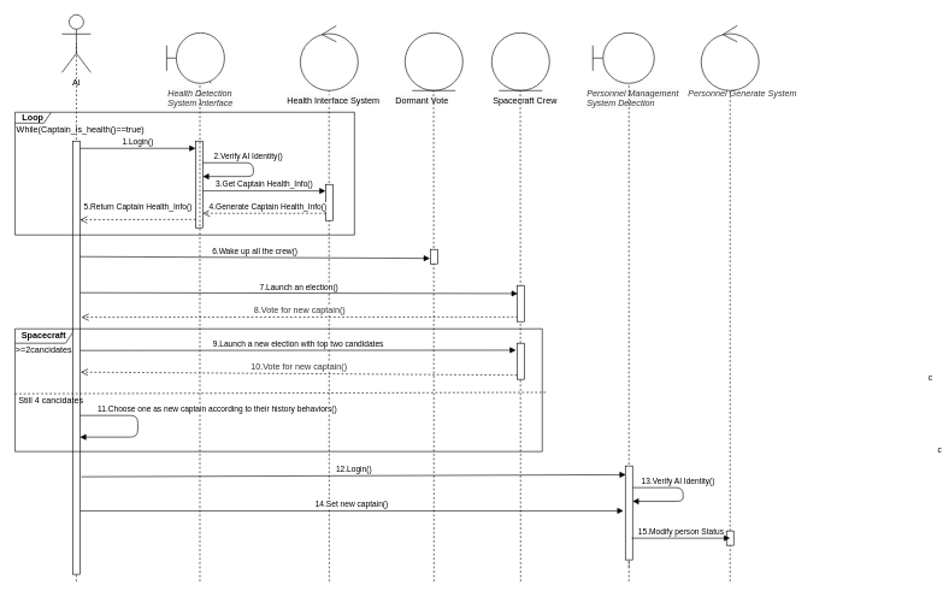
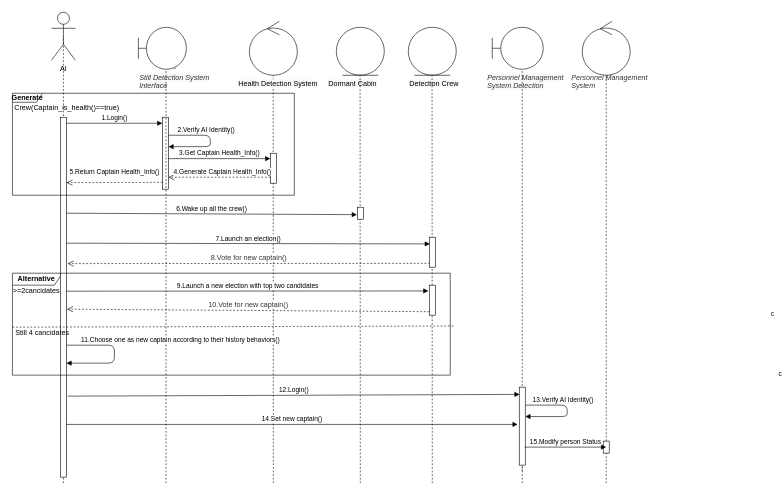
  <mxCell id="0" />
  <mxCell id="1" parent="0" />
  <mxCell id="2" value="AI" style="shape=umlActor;verticalLabelPosition=bottom;verticalAlign=top;html=1;outlineConnect=0;" vertex="1" parent="1"><mxGeometry x="85" y="20" width="40" height="80" as="geometry" /></mxCell>
  <mxCell id="3" value="" style="endArrow=none;dashed=1;html=1;entryX=0.5;entryY=0.5;entryDx=0;entryDy=0;entryPerimeter=0;" edge="1" parent="1" target="2"><mxGeometry width="50" height="50" relative="1" as="geometry"><mxPoint x="105" y="805" as="sourcePoint" /><mxPoint x="140" y="155" as="targetPoint" /><Array as="points"><mxPoint x="105" y="345" /></Array></mxGeometry></mxCell>
  <mxCell id="4" value="" style="html=1;points=[];perimeter=orthogonalPerimeter;" vertex="1" parent="1"><mxGeometry x="100" y="195" width="10" height="600" as="geometry" /></mxCell>
- <mxCell id="5" value="&lt;b&gt;Loop&lt;/b&gt;" style="shape=umlFrame;whiteSpace=wrap;html=1;width=50;height=15;" vertex="1" parent="1"><mxGeometry x="20" y="155" width="470" height="170" as="geometry" /></mxCell>
+ <mxCell id="5" value="&lt;b&gt;Generate&lt;/b&gt;" style="shape=umlFrame;whiteSpace=wrap;html=1;width=50;height=15;" vertex="1" parent="1"><mxGeometry x="20" y="155" width="470" height="170" as="geometry" /></mxCell>
  <mxCell id="6" value="" style="endArrow=none;dashed=1;html=1;startArrow=none;" edge="1" parent="1" source="19"><mxGeometry width="50" height="50" relative="1" as="geometry"><mxPoint x="274.76" y="455" as="sourcePoint" /><mxPoint x="275" y="55" as="targetPoint" /></mxGeometry></mxCell>
  <mxCell id="7" value="" style="html=1;points=[];perimeter=orthogonalPerimeter;" vertex="1" parent="1"><mxGeometry x="270" y="195" width="10" height="120" as="geometry" /></mxCell>
  <mxCell id="8" value="1.Login()" style="html=1;verticalAlign=bottom;endArrow=block;" edge="1" parent="1" target="7"><mxGeometry width="80" relative="1" as="geometry"><mxPoint x="110" y="205" as="sourcePoint" /><mxPoint x="190" y="205" as="targetPoint" /></mxGeometry></mxCell>
  <mxCell id="9" value="2.Verify AI Identity()" style="html=1;verticalAlign=bottom;endArrow=block;" edge="1" parent="1" target="7"><mxGeometry x="-0.209" width="80" relative="1" as="geometry"><mxPoint x="280" y="225" as="sourcePoint" /><mxPoint x="360" y="205" as="targetPoint" /><Array as="points"><mxPoint x="350" y="225" /><mxPoint x="350" y="244" /></Array><mxPoint as="offset" /></mxGeometry></mxCell>
  <mxCell id="10" value="" style="ellipse;shape=umlControl;whiteSpace=wrap;html=1;" vertex="1" parent="1"><mxGeometry x="415" y="35" width="80" height="90" as="geometry" /></mxCell>
  <mxCell id="11" value="" style="endArrow=none;dashed=1;html=1;" edge="1" parent="1"><mxGeometry width="50" height="50" relative="1" as="geometry"><mxPoint x="455" y="805" as="sourcePoint" /><mxPoint x="454.76" y="125" as="targetPoint" /></mxGeometry></mxCell>
  <mxCell id="12" value="" style="html=1;points=[];perimeter=orthogonalPerimeter;" vertex="1" parent="1"><mxGeometry x="450" y="255" width="10" height="50" as="geometry" /></mxCell>
  <mxCell id="13" value="3.Get Captain Health_Info()" style="html=1;verticalAlign=bottom;endArrow=block;" edge="1" parent="1"><mxGeometry width="80" relative="1" as="geometry"><mxPoint x="280" y="264" as="sourcePoint" /><mxPoint x="450" y="264" as="targetPoint" /></mxGeometry></mxCell>
  <mxCell id="14" value="4.Generate Captain Health_Info()" style="html=1;verticalAlign=bottom;endArrow=open;dashed=1;endSize=8;" edge="1" parent="1"><mxGeometry x="-0.059" relative="1" as="geometry"><mxPoint x="450" y="295" as="sourcePoint" /><mxPoint x="280" y="295" as="targetPoint" /><mxPoint as="offset" /></mxGeometry></mxCell>
  <mxCell id="15" value="5.Return Captain Health_Info()" style="html=1;verticalAlign=bottom;endArrow=open;dashed=1;endSize=8;exitX=0.033;exitY=0.904;exitDx=0;exitDy=0;exitPerimeter=0;" edge="1" parent="1" source="7"><mxGeometry x="0.002" y="-9" relative="1" as="geometry"><mxPoint x="230" y="305" as="sourcePoint" /><mxPoint x="110" y="304" as="targetPoint" /><mxPoint as="offset" /></mxGeometry></mxCell>
- <mxCell id="16" value="&lt;b&gt;Spacecraft&lt;/b&gt;" style="shape=umlFrame;whiteSpace=wrap;html=1;width=80;height=20;" vertex="1" parent="1"><mxGeometry x="20" y="455" width="730" height="170" as="geometry" /></mxCell>
+ <mxCell id="16" value="&lt;b&gt;Alternative&lt;/b&gt;" style="shape=umlFrame;whiteSpace=wrap;html=1;width=80;height=20;" vertex="1" parent="1"><mxGeometry x="20" y="455" width="730" height="170" as="geometry" /></mxCell>
  <mxCell id="17" value="" style="ellipse;shape=umlEntity;whiteSpace=wrap;html=1;" vertex="1" parent="1"><mxGeometry x="560" y="45" width="80" height="80" as="geometry" /></mxCell>
  <mxCell id="18" value="" style="shape=umlBoundary;whiteSpace=wrap;html=1;" vertex="1" parent="1"><mxGeometry x="230" y="45" width="80" height="70" as="geometry" /></mxCell>
- <mxCell id="19" value="&lt;span style=&quot;color: rgb(51 , 51 , 51) ; font-family: &amp;#34;helvetica&amp;#34; ; font-size: 12px ; font-style: italic ; font-weight: 400 ; letter-spacing: normal ; text-align: center ; text-indent: 0px ; text-transform: none ; word-spacing: 0px ; background-color: rgb(248 , 249 , 250) ; display: inline ; float: none&quot;&gt;Health Detection System Interface&lt;/span&gt;" style="text;whiteSpace=wrap;html=1;" vertex="1" parent="1"><mxGeometry x="230" y="115" width="130" height="30" as="geometry" /></mxCell>
+ <mxCell id="19" value="&lt;span style=&quot;color: rgb(51 , 51 , 51) ; font-family: &amp;#34;helvetica&amp;#34; ; font-size: 12px ; font-style: italic ; font-weight: 400 ; letter-spacing: normal ; text-align: center ; text-indent: 0px ; text-transform: none ; word-spacing: 0px ; background-color: rgb(248 , 249 , 250) ; display: inline ; float: none&quot;&gt;Still Detection System Interface&lt;/span&gt;" style="text;whiteSpace=wrap;html=1;" vertex="1" parent="1"><mxGeometry x="230" y="115" width="130" height="30" as="geometry" /></mxCell>
  <mxCell id="20" value="" style="endArrow=none;dashed=1;html=1;entryX=0.354;entryY=0.053;entryDx=0;entryDy=0;entryPerimeter=0;" edge="1" parent="1" target="19"><mxGeometry width="50" height="50" relative="1" as="geometry"><mxPoint x="276" y="805" as="sourcePoint" /><mxPoint x="275" y="55" as="targetPoint" /></mxGeometry></mxCell>
- <mxCell id="21" value="&lt;span style=&quot;color: rgb(0, 0, 0); font-family: helvetica; font-size: 12px; font-style: normal; font-weight: 400; letter-spacing: normal; text-align: center; text-indent: 0px; text-transform: none; word-spacing: 0px; background-color: rgb(248, 249, 250); display: inline; float: none;&quot;&gt;Health Interface System&lt;/span&gt;" style="text;whiteSpace=wrap;html=1;" vertex="1" parent="1"><mxGeometry x="395" y="125" width="160" height="30" as="geometry" /></mxCell>
- <mxCell id="22" value="&lt;span style=&quot;color: rgb(0 , 0 , 0) ; font-family: &amp;#34;helvetica&amp;#34; ; font-size: 12px ; font-style: normal ; font-weight: 400 ; letter-spacing: normal ; text-align: center ; text-indent: 0px ; text-transform: none ; word-spacing: 0px ; background-color: rgb(248 , 249 , 250) ; display: inline ; float: none&quot;&gt;Dormant Vote&lt;/span&gt;" style="text;whiteSpace=wrap;html=1;" vertex="1" parent="1"><mxGeometry x="545" y="125" width="110" height="30" as="geometry" /></mxCell>
+ <mxCell id="21" value="&lt;span style=&quot;color: rgb(0, 0, 0); font-family: helvetica; font-size: 12px; font-style: normal; font-weight: 400; letter-spacing: normal; text-align: center; text-indent: 0px; text-transform: none; word-spacing: 0px; background-color: rgb(248, 249, 250); display: inline; float: none;&quot;&gt;Health Detection System&lt;/span&gt;" style="text;whiteSpace=wrap;html=1;" vertex="1" parent="1"><mxGeometry x="395" y="125" width="160" height="30" as="geometry" /></mxCell>
+ <mxCell id="22" value="&lt;span style=&quot;color: rgb(0 , 0 , 0) ; font-family: &amp;#34;helvetica&amp;#34; ; font-size: 12px ; font-style: normal ; font-weight: 400 ; letter-spacing: normal ; text-align: center ; text-indent: 0px ; text-transform: none ; word-spacing: 0px ; background-color: rgb(248 , 249 , 250) ; display: inline ; float: none&quot;&gt;Dormant Cabin&lt;/span&gt;" style="text;whiteSpace=wrap;html=1;" vertex="1" parent="1"><mxGeometry x="545" y="125" width="110" height="30" as="geometry" /></mxCell>
  <mxCell id="23" value="" style="endArrow=none;dashed=1;html=1;" edge="1" parent="1"><mxGeometry width="50" height="50" relative="1" as="geometry"><mxPoint x="600" y="805" as="sourcePoint" /><mxPoint x="599.58" y="125" as="targetPoint" /></mxGeometry></mxCell>
  <mxCell id="24" value="" style="html=1;points=[];perimeter=orthogonalPerimeter;" vertex="1" parent="1"><mxGeometry x="595" y="345" width="10" height="20" as="geometry" /></mxCell>
  <mxCell id="25" value="&amp;gt;=2cancidates" style="text;html=1;strokeColor=none;fillColor=none;align=center;verticalAlign=middle;whiteSpace=wrap;rounded=0;" vertex="1" parent="1"><mxGeometry x="20" y="475" width="80" height="20" as="geometry" /></mxCell>
- <mxCell id="26" value="While(Captain_is_health()==true)&amp;nbsp;" style="text;html=1;strokeColor=none;fillColor=none;align=center;verticalAlign=middle;whiteSpace=wrap;rounded=0;" vertex="1" parent="1"><mxGeometry x="75" y="145" width="75" height="70" as="geometry" /></mxCell>
+ <mxCell id="26" value="Crew(Captain_is_health()==true)&amp;nbsp;" style="text;html=1;strokeColor=none;fillColor=none;align=center;verticalAlign=middle;whiteSpace=wrap;rounded=0;" vertex="1" parent="1"><mxGeometry x="75" y="145" width="75" height="70" as="geometry" /></mxCell>
  <mxCell id="27" value="6.Wake up all the crew()" style="html=1;verticalAlign=bottom;endArrow=block;entryX=-0.06;entryY=0.62;entryDx=0;entryDy=0;entryPerimeter=0;" edge="1" parent="1" target="24"><mxGeometry width="80" relative="1" as="geometry"><mxPoint x="110" y="355" as="sourcePoint" /><mxPoint x="190" y="355" as="targetPoint" /></mxGeometry></mxCell>
  <mxCell id="28" value="&lt;span data-lucid-type=&quot;application/vnd.lucid.text&quot; data-lucid-content=&quot;{&amp;#34;t&amp;#34;:&amp;#34;Vote for new captain&amp;#34;,&amp;#34;m&amp;#34;:[{&amp;#34;s&amp;#34;:0,&amp;#34;n&amp;#34;:&amp;#34;a&amp;#34;,&amp;#34;v&amp;#34;:&amp;#34;center&amp;#34;},{&amp;#34;s&amp;#34;:0,&amp;#34;n&amp;#34;:&amp;#34;f&amp;#34;,&amp;#34;v&amp;#34;:&amp;#34;Liberation Serif&amp;#34;,&amp;#34;e&amp;#34;:20},{&amp;#34;s&amp;#34;:0,&amp;#34;n&amp;#34;:&amp;#34;s&amp;#34;,&amp;#34;v&amp;#34;:22.444,&amp;#34;e&amp;#34;:20},{&amp;#34;s&amp;#34;:0,&amp;#34;n&amp;#34;:&amp;#34;c&amp;#34;,&amp;#34;v&amp;#34;:&amp;#34;333333ff&amp;#34;,&amp;#34;e&amp;#34;:20}]}&quot;&gt;&lt;span style=&quot;color: rgb(51 , 51 , 51)&quot;&gt;&lt;font style=&quot;font-size: 12px&quot;&gt;8.Vote for new captain()&lt;/font&gt;&lt;/span&gt;&lt;/span&gt;" style="html=1;verticalAlign=bottom;endArrow=open;dashed=1;endSize=8;exitX=0.1;exitY=0.872;exitDx=0;exitDy=0;exitPerimeter=0;" edge="1" parent="1" source="32"><mxGeometry relative="1" as="geometry"><mxPoint x="570" y="385" as="sourcePoint" /><mxPoint x="112" y="439" as="targetPoint" /><mxPoint as="offset" /></mxGeometry></mxCell>
  <mxCell id="29" value="" style="ellipse;shape=umlEntity;whiteSpace=wrap;html=1;" vertex="1" parent="1"><mxGeometry x="680" y="45" width="80" height="80" as="geometry" /></mxCell>
- <mxCell id="30" value="&lt;span style=&quot;color: rgb(0 , 0 , 0) ; font-family: &amp;#34;helvetica&amp;#34; ; font-size: 12px ; font-style: normal ; font-weight: 400 ; letter-spacing: normal ; text-align: center ; text-indent: 0px ; text-transform: none ; word-spacing: 0px ; background-color: rgb(248 , 249 , 250) ; display: inline ; float: none&quot;&gt;Spacecraft Crew&lt;/span&gt;" style="text;whiteSpace=wrap;html=1;" vertex="1" parent="1"><mxGeometry x="680" y="125" width="110" height="30" as="geometry" /></mxCell>
+ <mxCell id="30" value="&lt;span style=&quot;color: rgb(0 , 0 , 0) ; font-family: &amp;#34;helvetica&amp;#34; ; font-size: 12px ; font-style: normal ; font-weight: 400 ; letter-spacing: normal ; text-align: center ; text-indent: 0px ; text-transform: none ; word-spacing: 0px ; background-color: rgb(248 , 249 , 250) ; display: inline ; float: none&quot;&gt;Detection Crew&lt;/span&gt;" style="text;whiteSpace=wrap;html=1;" vertex="1" parent="1"><mxGeometry x="680" y="125" width="110" height="30" as="geometry" /></mxCell>
  <mxCell id="31" value="c&lt;span style=&quot;color: rgba(0 , 0 , 0 , 0) ; font-family: monospace ; font-size: 0px ; background-color: rgb(248 , 249 , 250)&quot;&gt;%3CmxGraphModel%3E%3Croot%3E%3CmxCell%20id%3D%220%22%2F%3E%3CmxCell%20id%3D%221%22%20parent%3D%220%22%2F%3E%3CmxCell%20id%3D%222%22%20value%3D%22%26lt%3Bspan%20style%3D%26quot%3Bcolor%3A%20rgb(51%2C%2051%2C%2051)%3B%20font-family%3A%20helvetica%3B%20font-size%3A%2012px%3B%20font-style%3A%20italic%3B%20font-weight%3A%20400%3B%20letter-spacing%3A%20normal%3B%20text-align%3A%20center%3B%20text-indent%3A%200px%3B%20text-transform%3A%20none%3B%20word-spacing%3A%200px%3B%20background-color%3A%20rgb(248%2C%20249%2C%20250)%3B%20display%3A%20inline%3B%20float%3A%20none%3B%26quot%3B%26gt%3BPersonnel%20Management%20System%20Interface%26lt%3B%2Fspan%26gt%3B%22%20style%3D%22text%3BwhiteSpace%3Dwrap%3Bhtml%3D1%3B%22%20vertex%3D%221%22%20parent%3D%221%22%3E%3CmxGeometry%20x%3D%22240%22%20y%3D%22110%22%20width%3D%22130%22%20height%3D%2230%22%20as%3D%22geometry%22%2F%3E%3C%2FmxCell%3E%3C%2Froot%3E%3C%2FmxGraphModel%3E&lt;/span&gt;" style="endArrow=none;dashed=1;html=1;" edge="1" parent="1"><mxGeometry x="-0.172" y="-567" width="50" height="50" relative="1" as="geometry"><mxPoint x="720" y="805" as="sourcePoint" /><mxPoint x="719.58" y="125" as="targetPoint" /><mxPoint as="offset" /></mxGeometry></mxCell>
  <mxCell id="32" value="" style="html=1;points=[];perimeter=orthogonalPerimeter;" vertex="1" parent="1"><mxGeometry x="715" y="395" width="10" height="50" as="geometry" /></mxCell>
  <mxCell id="33" value="7.Launch an election()" style="html=1;verticalAlign=bottom;endArrow=block;entryX=0.1;entryY=0.224;entryDx=0;entryDy=0;entryPerimeter=0;" edge="1" parent="1" target="32"><mxGeometry width="80" relative="1" as="geometry"><mxPoint x="110" y="405" as="sourcePoint" /><mxPoint x="190" y="405" as="targetPoint" /></mxGeometry></mxCell>
  <mxCell id="34" value="" style="html=1;points=[];perimeter=orthogonalPerimeter;" vertex="1" parent="1"><mxGeometry x="715" y="475" width="10" height="50" as="geometry" /></mxCell>
  <mxCell id="35" value="9.Launch a new election with top two candidates" style="html=1;verticalAlign=bottom;endArrow=block;entryX=-0.14;entryY=0.192;entryDx=0;entryDy=0;entryPerimeter=0;" edge="1" parent="1" target="34"><mxGeometry width="80" relative="1" as="geometry"><mxPoint x="110" y="485" as="sourcePoint" /><mxPoint x="190" y="485" as="targetPoint" /></mxGeometry></mxCell>
  <mxCell id="36" value="&lt;span data-lucid-type=&quot;application/vnd.lucid.text&quot; data-lucid-content=&quot;{&amp;#34;t&amp;#34;:&amp;#34;Vote for new captain&amp;#34;,&amp;#34;m&amp;#34;:[{&amp;#34;s&amp;#34;:0,&amp;#34;n&amp;#34;:&amp;#34;a&amp;#34;,&amp;#34;v&amp;#34;:&amp;#34;center&amp;#34;},{&amp;#34;s&amp;#34;:0,&amp;#34;n&amp;#34;:&amp;#34;f&amp;#34;,&amp;#34;v&amp;#34;:&amp;#34;Liberation Serif&amp;#34;,&amp;#34;e&amp;#34;:20},{&amp;#34;s&amp;#34;:0,&amp;#34;n&amp;#34;:&amp;#34;s&amp;#34;,&amp;#34;v&amp;#34;:22.444,&amp;#34;e&amp;#34;:20},{&amp;#34;s&amp;#34;:0,&amp;#34;n&amp;#34;:&amp;#34;c&amp;#34;,&amp;#34;v&amp;#34;:&amp;#34;333333ff&amp;#34;,&amp;#34;e&amp;#34;:20}]}&quot;&gt;&lt;span style=&quot;color: rgb(51 , 51 , 51)&quot;&gt;&lt;font style=&quot;font-size: 12px&quot;&gt;10.Vote for new captain()&lt;/font&gt;&lt;/span&gt;&lt;/span&gt;" style="html=1;verticalAlign=bottom;endArrow=open;dashed=1;endSize=8;exitX=0.1;exitY=0.872;exitDx=0;exitDy=0;exitPerimeter=0;entryX=1.2;entryY=0.57;entryDx=0;entryDy=0;entryPerimeter=0;" edge="1" parent="1"><mxGeometry relative="1" as="geometry"><mxPoint x="715" y="519.2" as="sourcePoint" /><mxPoint x="111" y="515" as="targetPoint" /><mxPoint as="offset" /></mxGeometry></mxCell>
  <mxCell id="37" value="" style="endArrow=none;dashed=1;html=1;entryX=1.007;entryY=0.518;entryDx=0;entryDy=0;entryPerimeter=0;" edge="1" parent="1" target="16"><mxGeometry width="50" height="50" relative="1" as="geometry"><mxPoint x="20" y="545" as="sourcePoint" /><mxPoint x="720" y="545" as="targetPoint" /></mxGeometry></mxCell>
  <mxCell id="38" value="Still 4 cancidates" style="text;html=1;strokeColor=none;fillColor=none;align=center;verticalAlign=middle;whiteSpace=wrap;rounded=0;" vertex="1" parent="1"><mxGeometry x="20" y="545" width="100" height="20" as="geometry" /></mxCell>
  <mxCell id="39" value="11.Choose one as new captain according to their history behaviors()" style="html=1;verticalAlign=bottom;endArrow=block;" edge="1" parent="1"><mxGeometry x="-0.158" y="110" width="80" relative="1" as="geometry"><mxPoint x="110" y="575" as="sourcePoint" /><mxPoint x="110" y="605" as="targetPoint" /><Array as="points"><mxPoint x="190" y="575" /><mxPoint x="190" y="605" /></Array><mxPoint as="offset" /></mxGeometry></mxCell>
  <mxCell id="40" value="" style="shape=umlBoundary;whiteSpace=wrap;html=1;" vertex="1" parent="1"><mxGeometry x="820" y="45" width="85" height="70" as="geometry" /></mxCell>
  <mxCell id="41" value="&lt;span style=&quot;color: rgb(51, 51, 51); font-family: helvetica; font-size: 12px; font-style: italic; font-weight: 400; letter-spacing: normal; text-align: center; text-indent: 0px; text-transform: none; word-spacing: 0px; background-color: rgb(248, 249, 250); display: inline; float: none;&quot;&gt;Personnel Management System Detection&lt;/span&gt;" style="text;whiteSpace=wrap;html=1;" vertex="1" parent="1"><mxGeometry x="810" y="115" width="130" height="30" as="geometry" /></mxCell>
  <mxCell id="42" value="c&lt;span style=&quot;color: rgba(0 , 0 , 0 , 0) ; font-family: monospace ; font-size: 0px ; background-color: rgb(248 , 249 , 250)&quot;&gt;%3CmxGraphModel%3E%3Croot%3E%3CmxCell%20id%3D%220%22%2F%3E%3CmxCell%20id%3D%221%22%20parent%3D%220%22%2F%3E%3CmxCell%20id%3D%222%22%20value%3D%22%26lt%3Bspan%20style%3D%26quot%3Bcolor%3A%20rgb(51%2C%2051%2C%2051)%3B%20font-family%3A%20helvetica%3B%20font-size%3A%2012px%3B%20font-style%3A%20italic%3B%20font-weight%3A%20400%3B%20letter-spacing%3A%20normal%3B%20text-align%3A%20center%3B%20text-indent%3A%200px%3B%20text-transform%3A%20none%3B%20word-spacing%3A%200px%3B%20background-color%3A%20rgb(248%2C%20249%2C%20250)%3B%20display%3A%20inline%3B%20float%3A%20none%3B%26quot%3B%26gt%3BPersonnel%20Management%20System%20Interface%26lt%3B%2Fspan%26gt%3B%22%20style%3D%22text%3BwhiteSpace%3Dwrap%3Bhtml%3D1%3B%22%20vertex%3D%221%22%20parent%3D%221%22%3E%3CmxGeometry%20x%3D%22240%22%20y%3D%22110%22%20width%3D%22130%22%20height%3D%2230%22%20as%3D%22geometry%22%2F%3E%3C%2FmxCell%3E%3C%2Froot%3E%3C%2FmxGraphModel%3E&lt;/span&gt;" style="endArrow=none;dashed=1;html=1;startArrow=none;" edge="1" parent="1"><mxGeometry x="-0.472" y="-430" width="50" height="50" relative="1" as="geometry"><mxPoint x="870" y="805" as="sourcePoint" /><mxPoint x="870" y="115" as="targetPoint" /><Array as="points"><mxPoint x="870" y="425" /></Array><mxPoint as="offset" /></mxGeometry></mxCell>
  <mxCell id="43" value="" style="endArrow=none;dashed=1;html=1;" edge="1" parent="1" target="52"><mxGeometry width="50" height="50" relative="1" as="geometry"><mxPoint x="870" y="785" as="sourcePoint" /><mxPoint x="870" y="115" as="targetPoint" /></mxGeometry></mxCell>
  <mxCell id="44" value="12.Login()" style="html=1;verticalAlign=bottom;endArrow=block;entryX=0.06;entryY=0.093;entryDx=0;entryDy=0;entryPerimeter=0;" edge="1" parent="1" target="52"><mxGeometry width="80" relative="1" as="geometry"><mxPoint x="112" y="660" as="sourcePoint" /><mxPoint x="860" y="655" as="targetPoint" /></mxGeometry></mxCell>
  <mxCell id="45" value="13.Verify AI Identity()" style="html=1;verticalAlign=bottom;endArrow=block;" edge="1" parent="1"><mxGeometry x="-0.209" width="80" relative="1" as="geometry"><mxPoint x="875" y="675" as="sourcePoint" /><mxPoint x="875" y="694" as="targetPoint" /><Array as="points"><mxPoint x="945" y="675" /><mxPoint x="945" y="694" /></Array><mxPoint as="offset" /></mxGeometry></mxCell>
  <mxCell id="46" value="14.Set new captain()" style="html=1;verticalAlign=bottom;endArrow=block;entryX=-0.26;entryY=0.478;entryDx=0;entryDy=0;entryPerimeter=0;" edge="1" parent="1" source="4" target="52"><mxGeometry width="80" relative="1" as="geometry"><mxPoint x="780" y="715" as="sourcePoint" /><mxPoint x="860" y="715" as="targetPoint" /></mxGeometry></mxCell>
  <mxCell id="47" value="" style="ellipse;shape=umlControl;whiteSpace=wrap;html=1;" vertex="1" parent="1"><mxGeometry x="970" y="35" width="80" height="90" as="geometry" /></mxCell>
- <mxCell id="48" value="&lt;span style=&quot;color: rgb(51 , 51 , 51) ; font-family: &amp;#34;helvetica&amp;#34; ; font-style: italic ; text-align: center&quot;&gt;Personnel Generate System&lt;/span&gt;" style="text;whiteSpace=wrap;html=1;" vertex="1" parent="1"><mxGeometry x="950" y="115" width="160" height="30" as="geometry" /></mxCell>
+ <mxCell id="48" value="&lt;span style=&quot;color: rgb(51 , 51 , 51) ; font-family: &amp;#34;helvetica&amp;#34; ; font-style: italic ; text-align: center&quot;&gt;Personnel Management System&lt;/span&gt;" style="text;whiteSpace=wrap;html=1;" vertex="1" parent="1"><mxGeometry x="950" y="115" width="160" height="30" as="geometry" /></mxCell>
  <mxCell id="49" value="" style="endArrow=none;dashed=1;html=1;entryX=0.5;entryY=1;entryDx=0;entryDy=0;entryPerimeter=0;startArrow=none;" edge="1" parent="1" source="50" target="47"><mxGeometry width="50" height="50" relative="1" as="geometry"><mxPoint x="1010" y="845" as="sourcePoint" /><mxPoint x="1040" y="125" as="targetPoint" /></mxGeometry></mxCell>
  <mxCell id="50" value="" style="html=1;points=[];perimeter=orthogonalPerimeter;" vertex="1" parent="1"><mxGeometry x="1005" y="735" width="10" height="20" as="geometry" /></mxCell>
  <mxCell id="51" value="" style="endArrow=none;dashed=1;html=1;entryX=0.5;entryY=1;entryDx=0;entryDy=0;entryPerimeter=0;" edge="1" parent="1" target="50"><mxGeometry width="50" height="50" relative="1" as="geometry"><mxPoint x="1010" y="805" as="sourcePoint" /><mxPoint x="1010" y="125" as="targetPoint" /></mxGeometry></mxCell>
  <mxCell id="52" value="" style="html=1;points=[];perimeter=orthogonalPerimeter;" vertex="1" parent="1"><mxGeometry x="865" y="645" width="10" height="130" as="geometry" /></mxCell>
  <mxCell id="53" value="15.Modify person Status" style="html=1;verticalAlign=bottom;endArrow=block;entryX=0.5;entryY=0.5;entryDx=0;entryDy=0;entryPerimeter=0;" edge="1" parent="1" target="50"><mxGeometry width="80" relative="1" as="geometry"><mxPoint x="874" y="745" as="sourcePoint" /><mxPoint x="970" y="745" as="targetPoint" /><Array as="points"><mxPoint x="910" y="745" /></Array></mxGeometry></mxCell>
